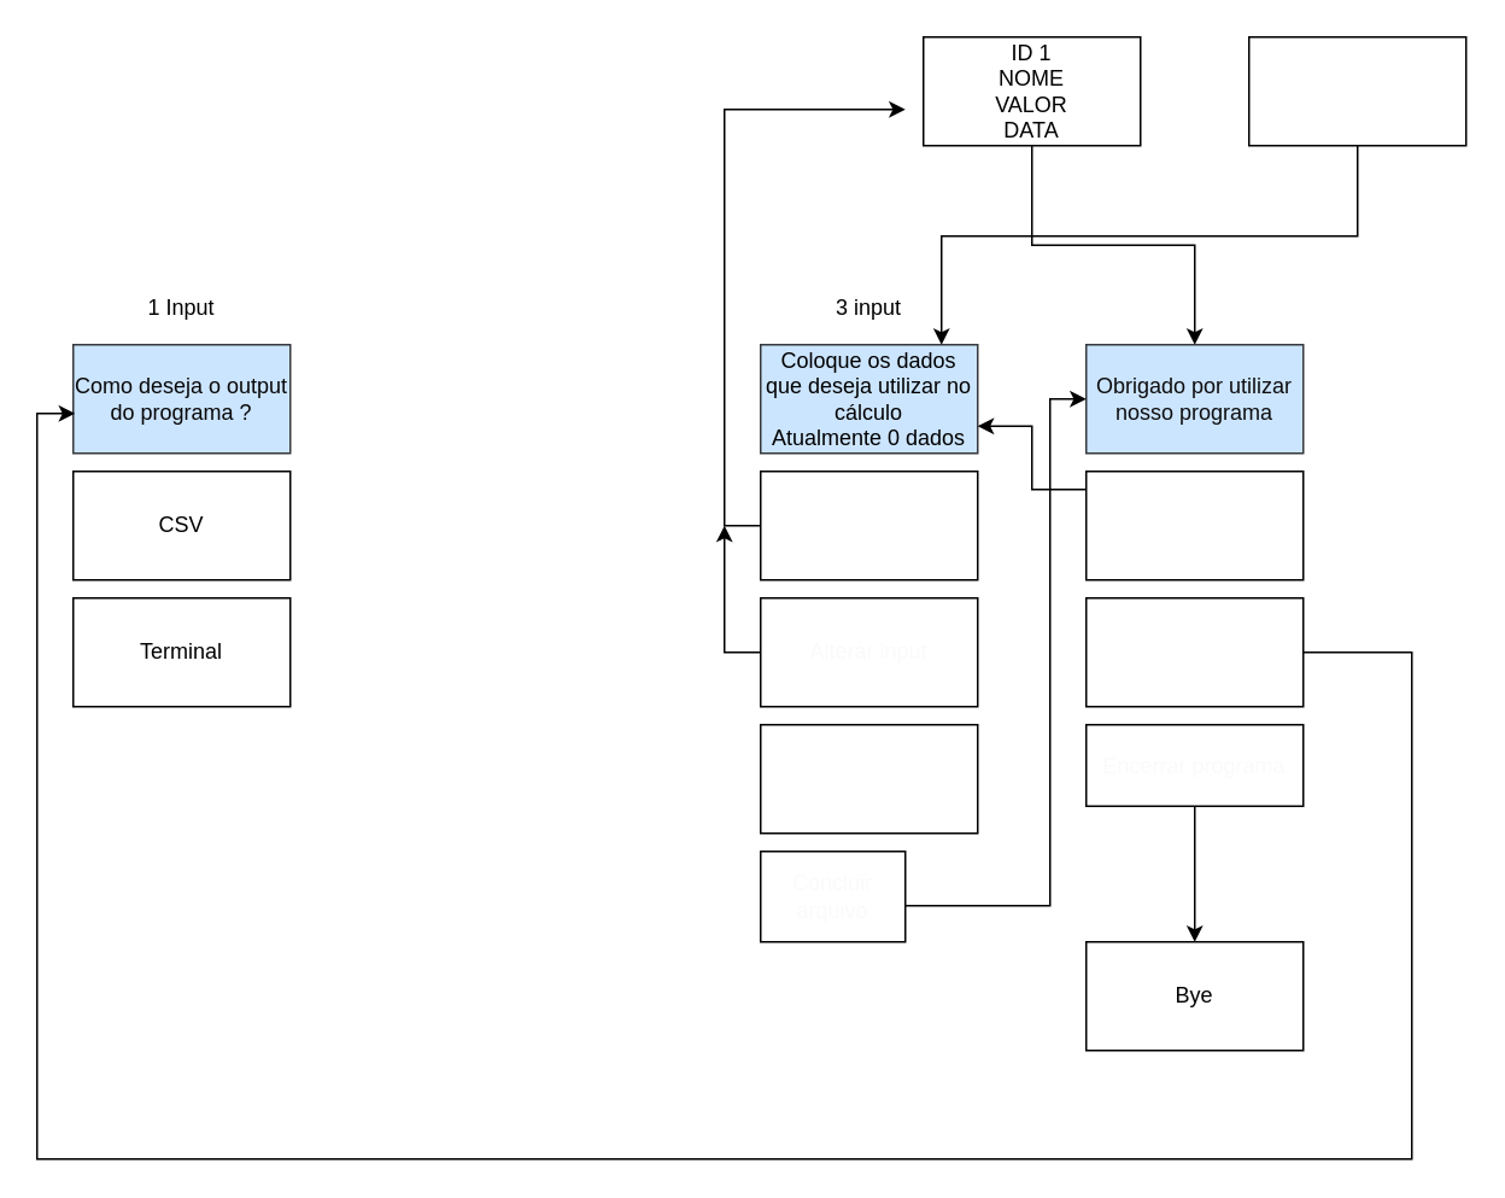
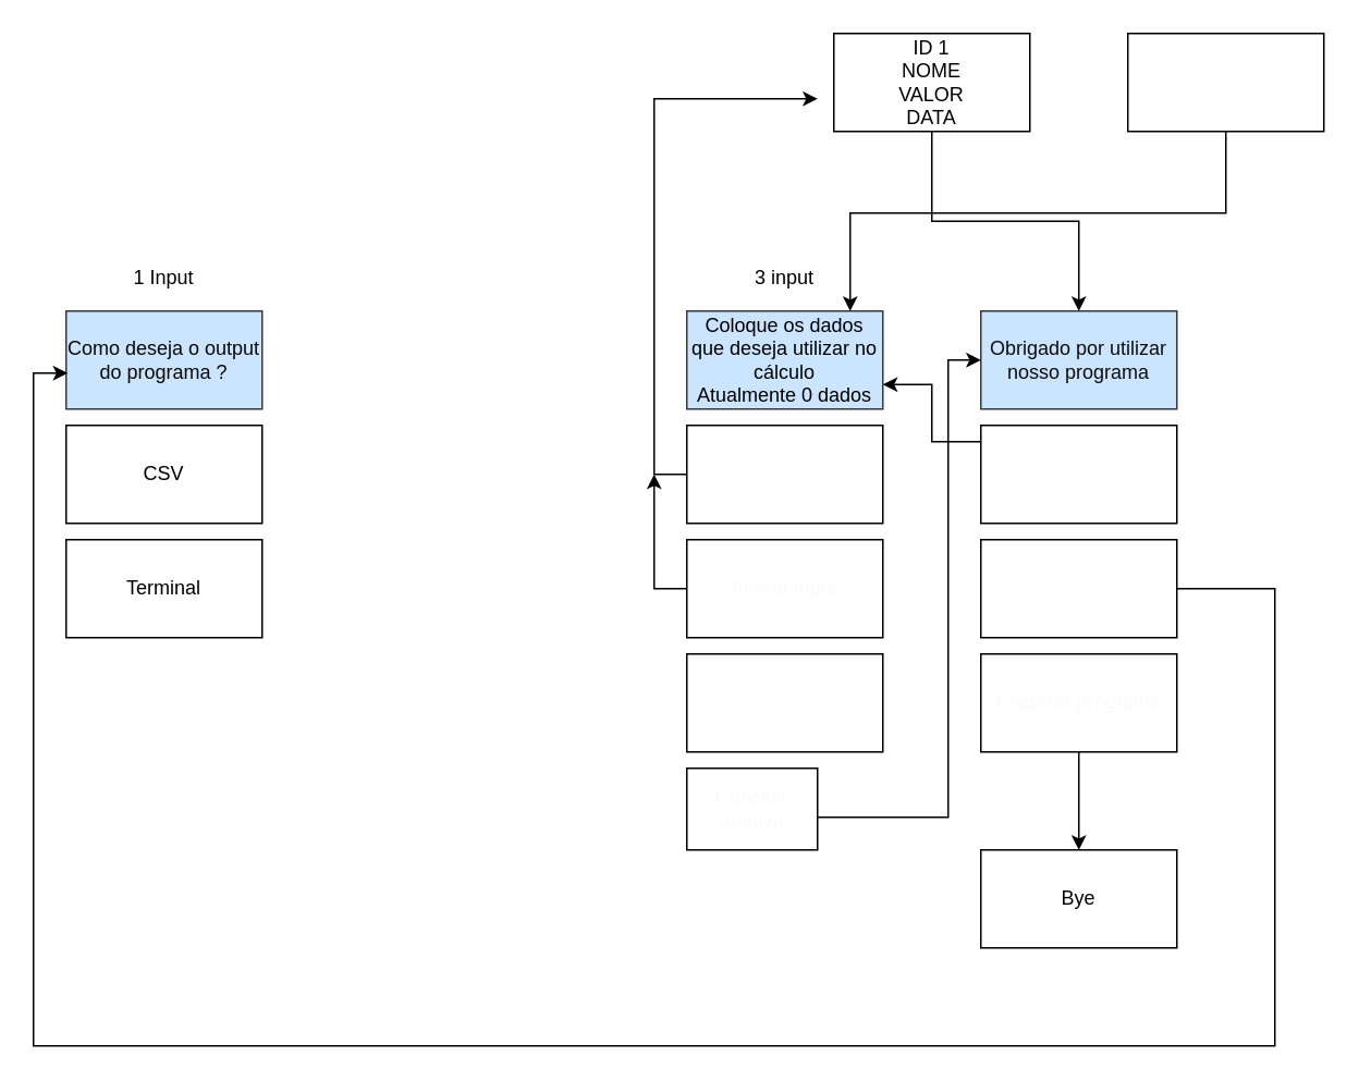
  <mxCell id="0" />
  <mxCell id="1" parent="0" />
  <mxCell id="2" value="Como deseja o output do programa ?" style="rounded=0;whiteSpace=wrap;html=1;fillColor=#cce5ff;strokeColor=#36393d;fontColor=#080808;" parent="1" vertex="1"><mxGeometry x="40" y="190" width="120" height="60" as="geometry" /></mxCell>
  <mxCell id="3" value="CSV" style="rounded=0;whiteSpace=wrap;html=1;" parent="1" vertex="1"><mxGeometry x="40" y="260" width="120" height="60" as="geometry" /></mxCell>
  <mxCell id="4" value="Terminal" style="rounded=0;whiteSpace=wrap;html=1;" parent="1" vertex="1"><mxGeometry x="40" y="330" width="120" height="60" as="geometry" /></mxCell>
  <mxCell id="5" value="1 Input" style="text;html=1;strokeColor=none;fillColor=none;align=center;verticalAlign=middle;whiteSpace=wrap;rounded=0;" parent="1" vertex="1"><mxGeometry x="80" y="160" width="40" height="20" as="geometry" /></mxCell>
  <mxCell id="6" value="Coloque os dados que deseja utilizar no cálculo&lt;br&gt;Atualmente 0 dados" style="rounded=0;whiteSpace=wrap;html=1;fillColor=#cce5ff;strokeColor=#36393d;fontColor=#000000;" parent="1" vertex="1"><mxGeometry x="420" y="190" width="120" height="60" as="geometry" /></mxCell>
  <mxCell id="7" style="edgeStyle=orthogonalEdgeStyle;rounded=0;orthogonalLoop=1;jettySize=auto;html=1;fontColor=#FFFFFF;" parent="1" source="8" edge="1"><mxGeometry relative="1" as="geometry"><mxPoint x="500" y="60" as="targetPoint" /><Array as="points"><mxPoint x="400" y="290" /><mxPoint x="400" y="60" /></Array></mxGeometry></mxCell>
  <mxCell id="8" value="Novo input" style="rounded=0;whiteSpace=wrap;html=1;fontColor=#FFFFFF;" parent="1" vertex="1"><mxGeometry x="420" y="260" width="120" height="60" as="geometry" /></mxCell>
  <mxCell id="9" value="Obrigado por utilizar nosso programa" style="rounded=0;whiteSpace=wrap;html=1;fillColor=#cce5ff;strokeColor=#36393d;fontColor=#0D0D0D;" parent="1" vertex="1"><mxGeometry x="600" y="190" width="120" height="60" as="geometry" /></mxCell>
  <mxCell id="10" style="edgeStyle=orthogonalEdgeStyle;rounded=0;orthogonalLoop=1;jettySize=auto;html=1;entryX=1;entryY=0.75;entryDx=0;entryDy=0;fontColor=#FFFFFF;" parent="1" source="11" target="6" edge="1"><mxGeometry relative="1" as="geometry"><Array as="points"><mxPoint x="570" y="270" /><mxPoint x="570" y="235" /></Array></mxGeometry></mxCell>
  <mxCell id="11" value="Continuar saida anterior" style="rounded=0;whiteSpace=wrap;html=1;labelBackgroundColor=none;fontColor=#FFFFFF;" parent="1" vertex="1"><mxGeometry x="600" y="260" width="120" height="60" as="geometry" /></mxCell>
  <mxCell id="12" style="edgeStyle=orthogonalEdgeStyle;rounded=0;orthogonalLoop=1;jettySize=auto;html=1;entryX=0.008;entryY=0.633;entryDx=0;entryDy=0;entryPerimeter=0;fontColor=#FFFFFF;" parent="1" source="13" target="2" edge="1"><mxGeometry relative="1" as="geometry"><Array as="points"><mxPoint x="780" y="360" /><mxPoint x="780" y="640" /><mxPoint x="20" y="640" /><mxPoint x="20" y="228" /></Array></mxGeometry></mxCell>
  <mxCell id="13" value="Criar nova saida" style="rounded=0;whiteSpace=wrap;html=1;fontColor=#FFFFFF;" parent="1" vertex="1"><mxGeometry x="600" y="330" width="120" height="60" as="geometry" /></mxCell>
  <mxCell id="14" style="edgeStyle=orthogonalEdgeStyle;rounded=0;orthogonalLoop=1;jettySize=auto;html=1;fontColor=#FFFFFF;" parent="1" source="15" target="26" edge="1"><mxGeometry relative="1" as="geometry"><mxPoint x="660" y="530" as="targetPoint" /></mxGeometry></mxCell>
- <mxCell id="15" value="Encerrar programa" style="rounded=0;whiteSpace=wrap;html=1;fontColor=#FAFAFA;" parent="1" vertex="1"><mxGeometry x="600" y="400" width="120" height="45" as="geometry" /></mxCell>
+ <mxCell id="15" value="Encerrar programa" style="rounded=0;whiteSpace=wrap;html=1;fontColor=#FAFAFA;" parent="1" vertex="1"><mxGeometry x="600" y="400" width="120" height="60" as="geometry" /></mxCell>
  <mxCell id="16" style="edgeStyle=orthogonalEdgeStyle;rounded=0;orthogonalLoop=1;jettySize=auto;html=1;fontColor=#FFFFFF;" parent="1" source="17" edge="1"><mxGeometry relative="1" as="geometry"><mxPoint x="400" y="290" as="targetPoint" /><Array as="points"><mxPoint x="400" y="360" /></Array></mxGeometry></mxCell>
  <mxCell id="17" value="Alterar input" style="rounded=0;whiteSpace=wrap;html=1;labelBackgroundColor=none;fontColor=#FAFAFA;" parent="1" vertex="1"><mxGeometry x="420" y="330" width="120" height="60" as="geometry" /></mxCell>
  <mxCell id="18" style="edgeStyle=orthogonalEdgeStyle;rounded=0;orthogonalLoop=1;jettySize=auto;html=1;entryX=0;entryY=0.5;entryDx=0;entryDy=0;fontColor=#FFFFFF;" parent="1" source="19" target="9" edge="1"><mxGeometry relative="1" as="geometry"><Array as="points"><mxPoint x="580" y="500" /><mxPoint x="580" y="220" /></Array></mxGeometry></mxCell>
  <mxCell id="19" value="Concluir arquivo" style="rounded=0;whiteSpace=wrap;html=1;labelBackgroundColor=none;fontColor=#FAFAFA;" parent="1" vertex="1"><mxGeometry x="420" y="470" width="80" height="50" as="geometry" /></mxCell>
  <mxCell id="20" style="edgeStyle=orthogonalEdgeStyle;rounded=0;orthogonalLoop=1;jettySize=auto;html=1;fontColor=#FFFFFF;" parent="1" source="21" target="9" edge="1"><mxGeometry relative="1" as="geometry" /></mxCell>
  <mxCell id="21" value="ID 1&lt;br&gt;NOME&lt;br&gt;VALOR&lt;br&gt;DATA" style="rounded=0;whiteSpace=wrap;html=1;" parent="1" vertex="1"><mxGeometry x="510" y="20" width="120" height="60" as="geometry" /></mxCell>
  <mxCell id="22" value="3 input" style="text;html=1;strokeColor=none;fillColor=none;align=center;verticalAlign=middle;whiteSpace=wrap;rounded=0;" parent="1" vertex="1"><mxGeometry x="460" y="160" width="40" height="20" as="geometry" /></mxCell>
  <mxCell id="23" style="edgeStyle=orthogonalEdgeStyle;rounded=0;orthogonalLoop=1;jettySize=auto;html=1;fontColor=#FFFFFF;" parent="1" source="24" edge="1"><mxGeometry relative="1" as="geometry"><mxPoint x="520" y="190" as="targetPoint" /><Array as="points"><mxPoint x="750" y="130" /><mxPoint x="520" y="130" /><mxPoint x="520" y="190" /></Array></mxGeometry></mxCell>
  <mxCell id="24" value="Dado criado com sucesso ID 1" style="rounded=0;whiteSpace=wrap;html=1;labelBackgroundColor=none;fontColor=#FFFFFF;" parent="1" vertex="1"><mxGeometry x="690" y="20" width="120" height="60" as="geometry" /></mxCell>
  <mxCell id="25" value="Abrir listagem" style="rounded=0;whiteSpace=wrap;html=1;labelBackgroundColor=none;fontColor=#FFFFFF;" parent="1" vertex="1"><mxGeometry x="420" y="400" width="120" height="60" as="geometry" /></mxCell>
  <mxCell id="26" value="Bye" style="rounded=0;whiteSpace=wrap;html=1;" parent="1" vertex="1"><mxGeometry x="600" y="520" width="120" height="60" as="geometry" /></mxCell>
